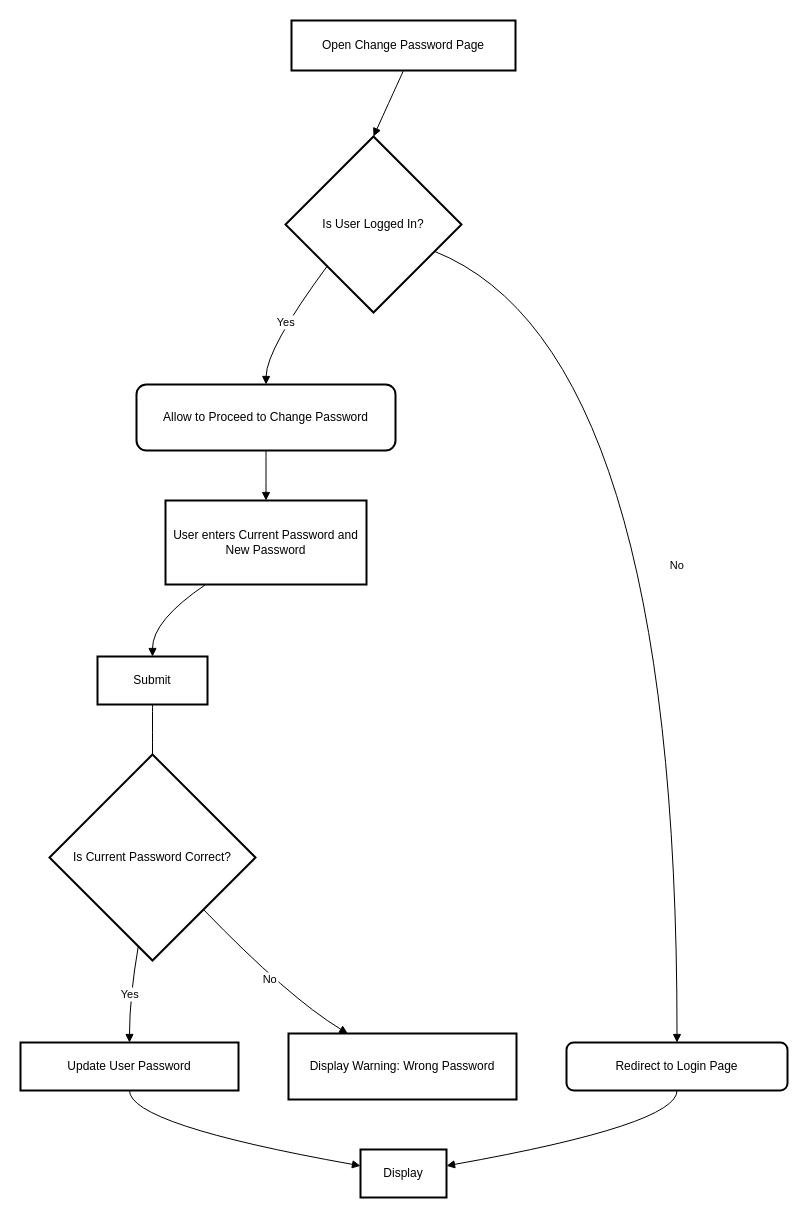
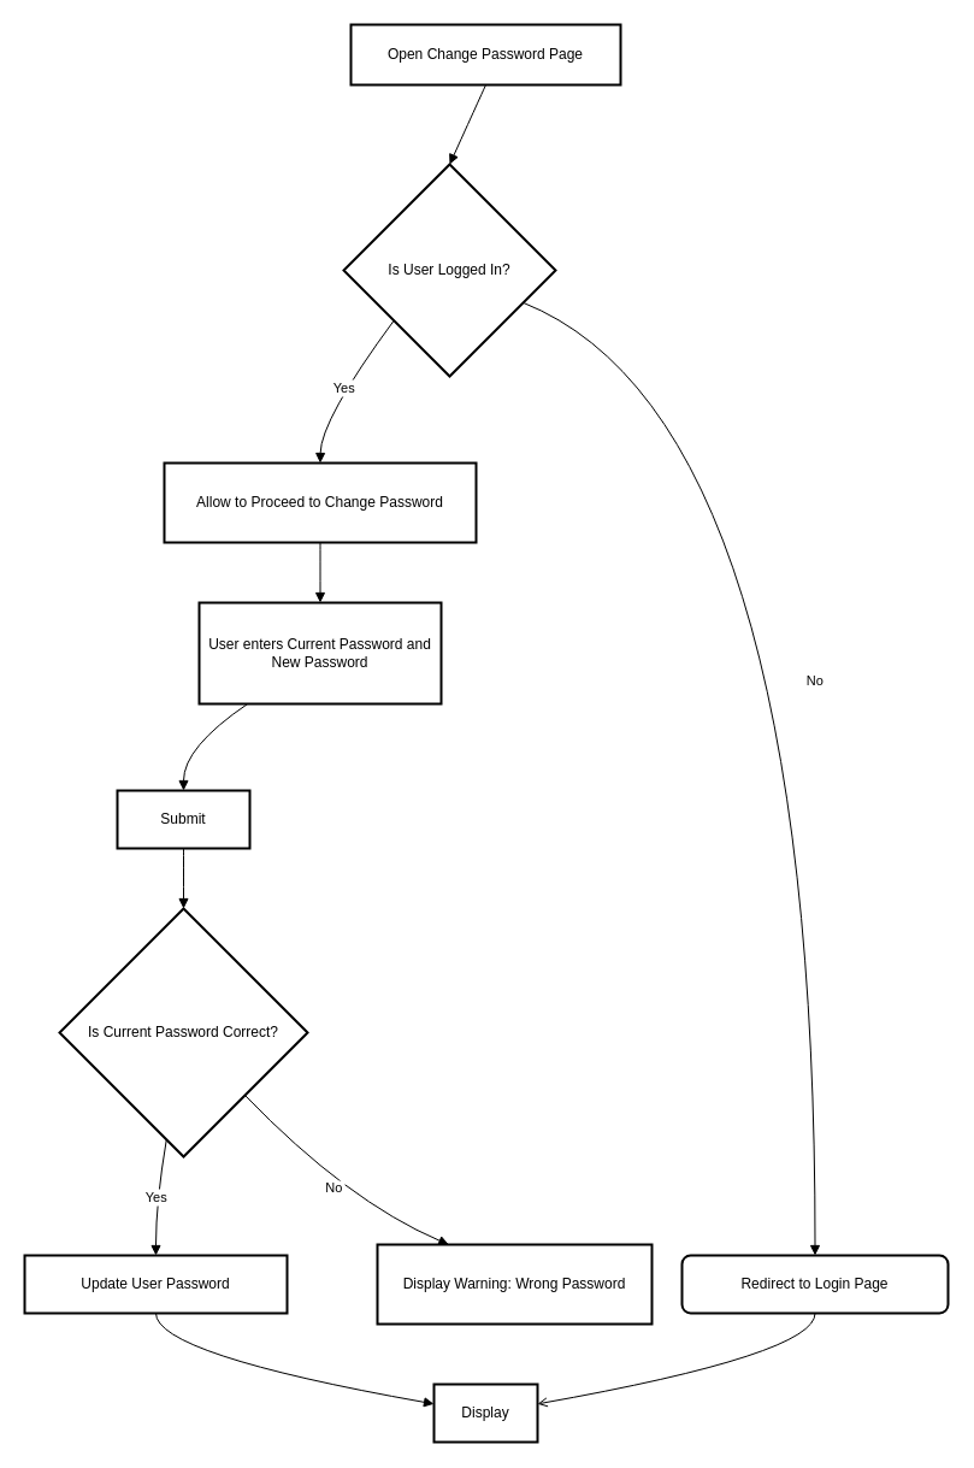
  <mxCell id="0" />
  <mxCell id="1" parent="0" />
  <mxCell id="2" value="Open Change Password Page" style="whiteSpace=wrap;strokeWidth=2;" vertex="1" parent="1"><mxGeometry x="291" y="20" width="224" height="50" as="geometry" /></mxCell>
  <mxCell id="3" value="Is User Logged In?" style="rhombus;strokeWidth=2;whiteSpace=wrap;" vertex="1" parent="1"><mxGeometry x="285" y="136" width="176" height="176" as="geometry" /></mxCell>
- <mxCell id="4" value="Allow to Proceed to Change Password" style="whiteSpace=wrap;strokeWidth=2;rounded=1;" vertex="1" parent="1"><mxGeometry x="136" y="384" width="259" height="66" as="geometry" /></mxCell>
+ <mxCell id="4" value="Allow to Proceed to Change Password" style="whiteSpace=wrap;strokeWidth=2;" vertex="1" parent="1"><mxGeometry x="136" y="384" width="259" height="66" as="geometry" /></mxCell>
  <mxCell id="5" value="Redirect to Login Page" style="whiteSpace=wrap;strokeWidth=2;rounded=1;" vertex="1" parent="1"><mxGeometry x="566" y="1042" width="221" height="48" as="geometry" /></mxCell>
  <mxCell id="6" value="User enters Current Password and New Password" style="whiteSpace=wrap;strokeWidth=2;" vertex="1" parent="1"><mxGeometry x="165" y="500" width="201" height="84" as="geometry" /></mxCell>
  <mxCell id="7" value="Submit" style="whiteSpace=wrap;strokeWidth=2;" vertex="1" parent="1"><mxGeometry x="97" y="656" width="110" height="48" as="geometry" /></mxCell>
  <mxCell id="8" value="Is Current Password Correct?" style="rhombus;strokeWidth=2;whiteSpace=wrap;" vertex="1" parent="1"><mxGeometry x="49" y="754" width="206" height="206" as="geometry" /></mxCell>
- <mxCell id="9" value="Display Warning: Wrong Password" style="whiteSpace=wrap;strokeWidth=2;" vertex="1" parent="1"><mxGeometry x="288" y="1033" width="228" height="66" as="geometry" /></mxCell>
+ <mxCell id="9" value="Display Warning: Wrong Password" style="whiteSpace=wrap;strokeWidth=2;" vertex="1" parent="1"><mxGeometry x="313" y="1033" width="228" height="66" as="geometry" /></mxCell>
  <mxCell id="10" value="Update User Password" style="whiteSpace=wrap;strokeWidth=2;" vertex="1" parent="1"><mxGeometry x="20" y="1042" width="218" height="48" as="geometry" /></mxCell>
  <mxCell id="11" value="Display" style="whiteSpace=wrap;strokeWidth=2;" vertex="1" parent="1"><mxGeometry x="360" y="1149" width="86" height="48" as="geometry" /></mxCell>
  <mxCell id="12" value="" style="curved=1;startArrow=none;endArrow=block;exitX=0.5;exitY=1;entryX=0.5;entryY=0;rounded=0;" edge="1" parent="1" source="2" target="3"><mxGeometry relative="1" as="geometry"><Array as="points" /></mxGeometry></mxCell>
  <mxCell id="13" value="Yes" style="curved=1;startArrow=none;endArrow=block;exitX=0;exitY=0.95;entryX=0.5;entryY=0;rounded=0;" edge="1" parent="1" source="3" target="4"><mxGeometry relative="1" as="geometry"><Array as="points"><mxPoint x="266" y="348" /></Array></mxGeometry></mxCell>
  <mxCell id="14" value="No" style="curved=1;startArrow=none;endArrow=block;exitX=1;exitY=0.72;entryX=0.5;entryY=0;rounded=0;" edge="1" parent="1" source="3" target="5"><mxGeometry relative="1" as="geometry"><Array as="points"><mxPoint x="677" y="348" /></Array></mxGeometry></mxCell>
  <mxCell id="15" value="" style="curved=1;startArrow=none;endArrow=block;exitX=0.5;exitY=1;entryX=0.5;entryY=0;rounded=0;" edge="1" parent="1" source="4" target="6"><mxGeometry relative="1" as="geometry"><Array as="points" /></mxGeometry></mxCell>
  <mxCell id="16" value="" style="curved=1;startArrow=none;endArrow=block;exitX=0.2;exitY=1;entryX=0.5;entryY=0;rounded=0;" edge="1" parent="1" source="6" target="7"><mxGeometry relative="1" as="geometry"><Array as="points"><mxPoint x="152" y="620" /></Array></mxGeometry></mxCell>
- <mxCell id="17" value="" style="curved=1;startArrow=none;endArrow=none;exitX=0.5;exitY=1.01;entryX=0.5;entryY=0;rounded=0;" edge="1" parent="1" source="7" target="8"><mxGeometry relative="1" as="geometry"><Array as="points" /></mxGeometry></mxCell>
+ <mxCell id="17" value="" style="curved=1;startArrow=none;endArrow=block;exitX=0.5;exitY=1.01;entryX=0.5;entryY=0;rounded=0;" edge="1" parent="1" source="7" target="8"><mxGeometry relative="1" as="geometry"><Array as="points" /></mxGeometry></mxCell>
  <mxCell id="18" value="No" style="curved=1;startArrow=none;endArrow=block;exitX=0.99;exitY=1;entryX=0.26;entryY=0;rounded=0;" edge="1" parent="1" source="8" target="9"><mxGeometry relative="1" as="geometry"><Array as="points"><mxPoint x="288" y="997" /></Array></mxGeometry></mxCell>
  <mxCell id="19" value="Yes" style="curved=1;startArrow=none;endArrow=block;exitX=0.42;exitY=1;entryX=0.5;entryY=0;rounded=0;" edge="1" parent="1" source="8" target="10"><mxGeometry relative="1" as="geometry"><Array as="points"><mxPoint x="129" y="997" /></Array></mxGeometry></mxCell>
  <mxCell id="20" value="" style="curved=1;startArrow=none;endArrow=block;exitX=0.5;exitY=1.01;entryX=0;entryY=0.34;rounded=0;" edge="1" parent="1" source="10" target="11"><mxGeometry relative="1" as="geometry"><Array as="points"><mxPoint x="129" y="1124" /></Array></mxGeometry></mxCell>
- <mxCell id="21" value="" style="curved=1;startArrow=none;endArrow=block;exitX=0.5;exitY=1.01;entryX=1;entryY=0.34;rounded=0;" edge="1" parent="1" source="5" target="11"><mxGeometry relative="1" as="geometry"><Array as="points"><mxPoint x="677" y="1124" /></Array></mxGeometry></mxCell>
+ <mxCell id="21" value="" style="curved=1;startArrow=none;endArrow=open;exitX=0.5;exitY=1.01;entryX=1;entryY=0.34;rounded=0;" edge="1" parent="1" source="5" target="11"><mxGeometry relative="1" as="geometry"><Array as="points"><mxPoint x="677" y="1124" /></Array></mxGeometry></mxCell>
